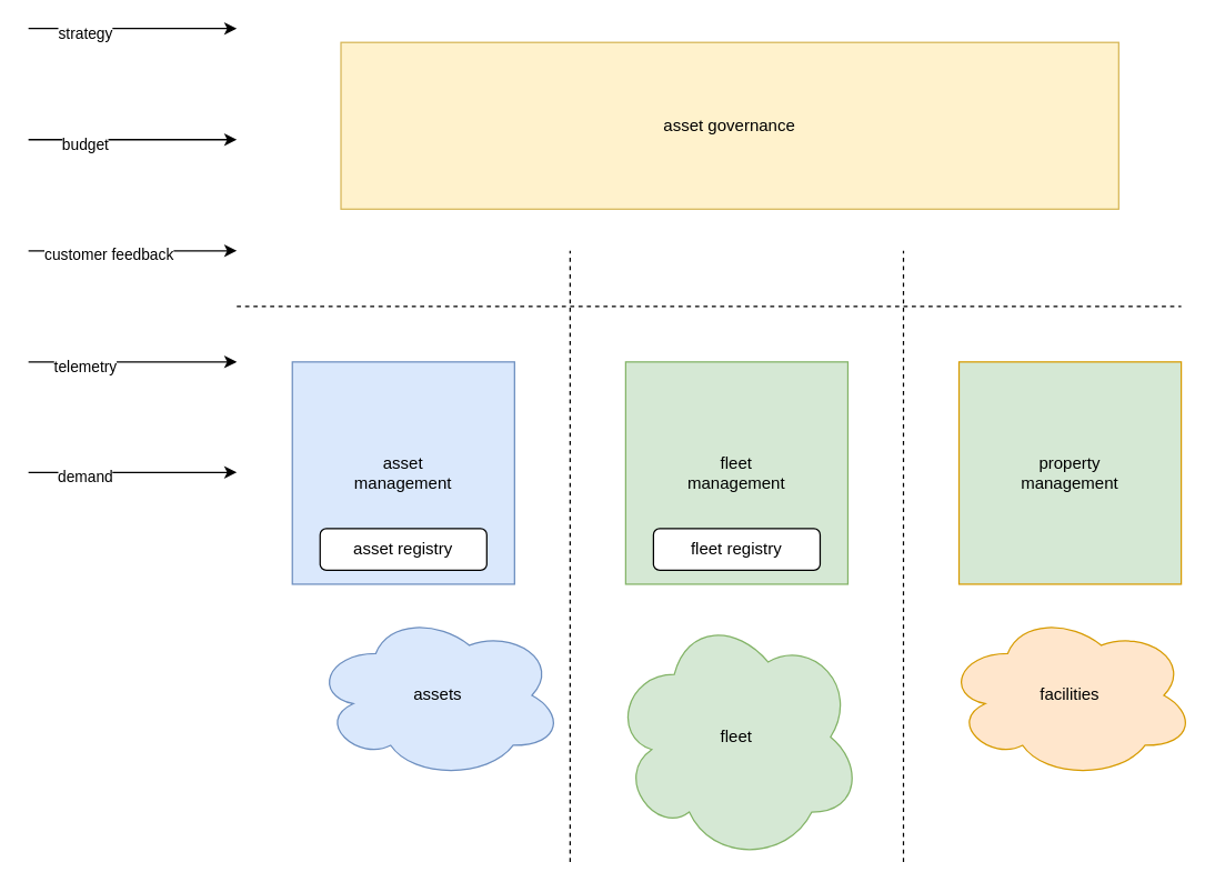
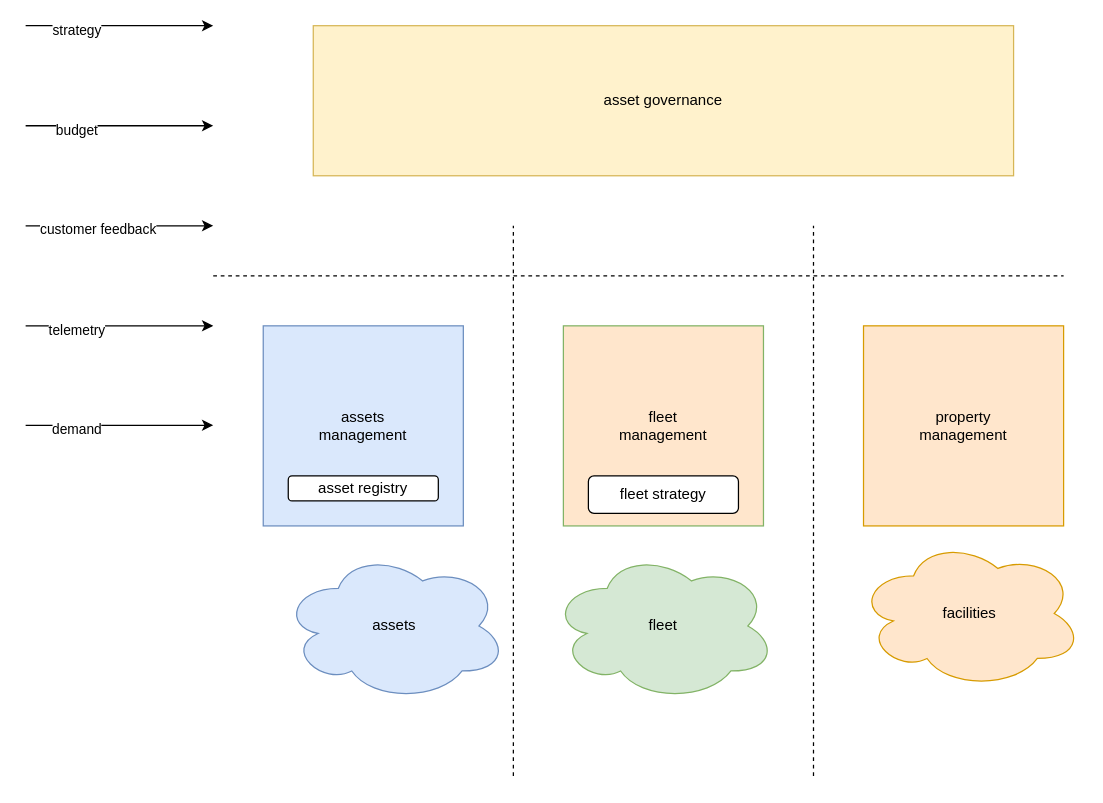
  <mxCell id="0" />
  <mxCell id="1" parent="0" />
  <mxCell id="2" value="" style="endArrow=none;dashed=1;html=1;rounded=0;" edge="1" parent="1"><mxGeometry width="50" height="50" relative="1" as="geometry"><mxPoint x="170" y="220" as="sourcePoint" /><mxPoint x="850" y="220" as="targetPoint" /></mxGeometry></mxCell>
- <mxCell id="3" value="asset&lt;div&gt;management&lt;/div&gt;" style="whiteSpace=wrap;html=1;aspect=fixed;fillColor=#dae8fc;strokeColor=#6c8ebf;" vertex="1" parent="1"><mxGeometry x="210" y="260" width="160" height="160" as="geometry" /></mxCell>
- <mxCell id="4" value="fleet&lt;div&gt;management&lt;/div&gt;" style="whiteSpace=wrap;html=1;aspect=fixed;fillColor=#d5e8d4;strokeColor=#82b366;" vertex="1" parent="1"><mxGeometry x="450" y="260" width="160" height="160" as="geometry" /></mxCell>
- <mxCell id="5" value="property&lt;div&gt;management&lt;/div&gt;" style="whiteSpace=wrap;html=1;aspect=fixed;fillColor=#d5e8d4;strokeColor=#d79b00;" vertex="1" parent="1"><mxGeometry x="690" y="260" width="160" height="160" as="geometry" /></mxCell>
+ <mxCell id="3" value="assets&lt;div&gt;management&lt;/div&gt;" style="whiteSpace=wrap;html=1;aspect=fixed;fillColor=#dae8fc;strokeColor=#6c8ebf;" vertex="1" parent="1"><mxGeometry x="210" y="260" width="160" height="160" as="geometry" /></mxCell>
+ <mxCell id="4" value="fleet&lt;div&gt;management&lt;/div&gt;" style="whiteSpace=wrap;html=1;aspect=fixed;fillColor=#ffe6cc;strokeColor=#82b366;" vertex="1" parent="1"><mxGeometry x="450" y="260" width="160" height="160" as="geometry" /></mxCell>
+ <mxCell id="5" value="property&lt;div&gt;management&lt;/div&gt;" style="whiteSpace=wrap;html=1;aspect=fixed;fillColor=#ffe6cc;strokeColor=#d79b00;" vertex="1" parent="1"><mxGeometry x="690" y="260" width="160" height="160" as="geometry" /></mxCell>
  <mxCell id="6" value="" style="endArrow=none;dashed=1;html=1;rounded=0;" edge="1" parent="1"><mxGeometry width="50" height="50" relative="1" as="geometry"><mxPoint x="410" y="620" as="sourcePoint" /><mxPoint x="410" y="180" as="targetPoint" /></mxGeometry></mxCell>
  <mxCell id="7" value="" style="endArrow=none;dashed=1;html=1;rounded=0;" edge="1" parent="1"><mxGeometry width="50" height="50" relative="1" as="geometry"><mxPoint x="650" y="620" as="sourcePoint" /><mxPoint x="650" y="180" as="targetPoint" /></mxGeometry></mxCell>
- <mxCell id="8" value="asset governance" style="rounded=0;whiteSpace=wrap;html=1;fillColor=#fff2cc;strokeColor=#d6b656;" vertex="1" parent="1"><mxGeometry x="245" y="30" width="560" height="120" as="geometry" /></mxCell>
+ <mxCell id="8" value="asset governance" style="rounded=0;whiteSpace=wrap;html=1;fillColor=#fff2cc;strokeColor=#d6b656;" vertex="1" parent="1"><mxGeometry x="250" y="20" width="560" height="120" as="geometry" /></mxCell>
  <mxCell id="9" value="assets" style="ellipse;shape=cloud;whiteSpace=wrap;html=1;fillColor=#dae8fc;strokeColor=#6c8ebf;" vertex="1" parent="1"><mxGeometry x="225" y="440" width="180" height="120" as="geometry" /></mxCell>
- <mxCell id="10" value="fleet" style="ellipse;shape=cloud;whiteSpace=wrap;html=1;fillColor=#d5e8d4;strokeColor=#82b366;" vertex="1" parent="1"><mxGeometry x="440" y="440" width="180" height="180" as="geometry" /></mxCell>
- <mxCell id="11" value="facilities" style="ellipse;shape=cloud;whiteSpace=wrap;html=1;fillColor=#ffe6cc;strokeColor=#d79b00;" vertex="1" parent="1"><mxGeometry x="680" y="440" width="180" height="120" as="geometry" /></mxCell>
- <mxCell id="12" value="fleet registry" style="rounded=1;whiteSpace=wrap;html=1;" vertex="1" parent="1"><mxGeometry x="470" y="380" width="120" height="30" as="geometry" /></mxCell>
- <mxCell id="13" value="asset registry" style="rounded=1;whiteSpace=wrap;html=1;" vertex="1" parent="1"><mxGeometry x="230" y="380" width="120" height="30" as="geometry" /></mxCell>
+ <mxCell id="10" value="fleet" style="ellipse;shape=cloud;whiteSpace=wrap;html=1;fillColor=#d5e8d4;strokeColor=#82b366;" vertex="1" parent="1"><mxGeometry x="440" y="440" width="180" height="120" as="geometry" /></mxCell>
+ <mxCell id="11" value="facilities" style="ellipse;shape=cloud;whiteSpace=wrap;html=1;fillColor=#ffe6cc;strokeColor=#d79b00;" vertex="1" parent="1"><mxGeometry x="685" y="430" width="180" height="120" as="geometry" /></mxCell>
+ <mxCell id="12" value="fleet strategy" style="rounded=1;whiteSpace=wrap;html=1;" vertex="1" parent="1"><mxGeometry x="470" y="380" width="120" height="30" as="geometry" /></mxCell>
+ <mxCell id="13" value="asset registry" style="rounded=1;whiteSpace=wrap;html=1;" vertex="1" parent="1"><mxGeometry x="230" y="380" width="120" height="20" as="geometry" /></mxCell>
  <mxCell id="14" value="" style="endArrow=classic;html=1;rounded=0;" edge="1" parent="1"><mxGeometry width="50" height="50" relative="1" as="geometry"><mxPoint x="20" y="180" as="sourcePoint" /><mxPoint x="170" y="180" as="targetPoint" /></mxGeometry></mxCell>
  <mxCell id="15" value="customer feedback" style="edgeLabel;html=1;align=center;verticalAlign=middle;resizable=0;points=[];" vertex="1" connectable="0" parent="14"><mxGeometry x="-0.24" y="-2" relative="1" as="geometry"><mxPoint as="offset" /></mxGeometry></mxCell>
  <mxCell id="16" value="" style="endArrow=classic;html=1;rounded=0;" edge="1" parent="1"><mxGeometry width="50" height="50" relative="1" as="geometry"><mxPoint x="20" y="260" as="sourcePoint" /><mxPoint x="170" y="260" as="targetPoint" /></mxGeometry></mxCell>
  <mxCell id="17" value="telemetry" style="edgeLabel;html=1;align=center;verticalAlign=middle;resizable=0;points=[];" vertex="1" connectable="0" parent="16"><mxGeometry x="0.04" y="-3" relative="1" as="geometry"><mxPoint x="-38" as="offset" /></mxGeometry></mxCell>
  <mxCell id="18" value="" style="endArrow=classic;html=1;rounded=0;" edge="1" parent="1"><mxGeometry width="50" height="50" relative="1" as="geometry"><mxPoint x="20" y="100" as="sourcePoint" /><mxPoint x="170" y="100" as="targetPoint" /></mxGeometry></mxCell>
  <mxCell id="19" value="budget" style="edgeLabel;html=1;align=center;verticalAlign=middle;resizable=0;points=[];" vertex="1" connectable="0" parent="18"><mxGeometry x="0.04" y="-3" relative="1" as="geometry"><mxPoint x="-38" as="offset" /></mxGeometry></mxCell>
  <mxCell id="20" value="" style="endArrow=classic;html=1;rounded=0;" edge="1" parent="1"><mxGeometry width="50" height="50" relative="1" as="geometry"><mxPoint x="20" y="20" as="sourcePoint" /><mxPoint x="170" y="20" as="targetPoint" /></mxGeometry></mxCell>
  <mxCell id="21" value="strategy" style="edgeLabel;html=1;align=center;verticalAlign=middle;resizable=0;points=[];" vertex="1" connectable="0" parent="20"><mxGeometry x="0.04" y="-3" relative="1" as="geometry"><mxPoint x="-38" as="offset" /></mxGeometry></mxCell>
  <mxCell id="22" value="" style="endArrow=classic;html=1;rounded=0;" edge="1" parent="1"><mxGeometry width="50" height="50" relative="1" as="geometry"><mxPoint x="20" y="339.5" as="sourcePoint" /><mxPoint x="170" y="339.5" as="targetPoint" /></mxGeometry></mxCell>
  <mxCell id="23" value="demand" style="edgeLabel;html=1;align=center;verticalAlign=middle;resizable=0;points=[];" vertex="1" connectable="0" parent="22"><mxGeometry x="0.04" y="-3" relative="1" as="geometry"><mxPoint x="-38" as="offset" /></mxGeometry></mxCell>
